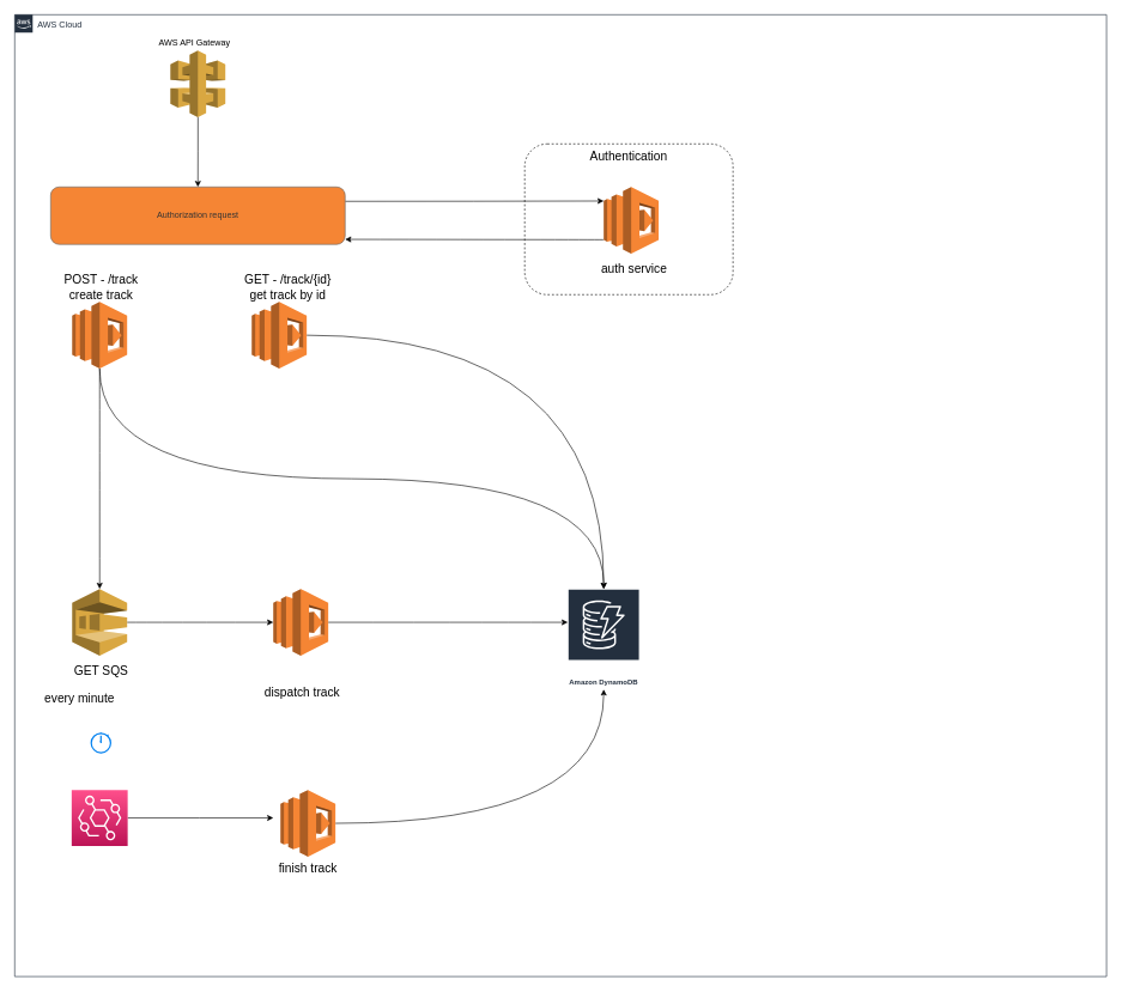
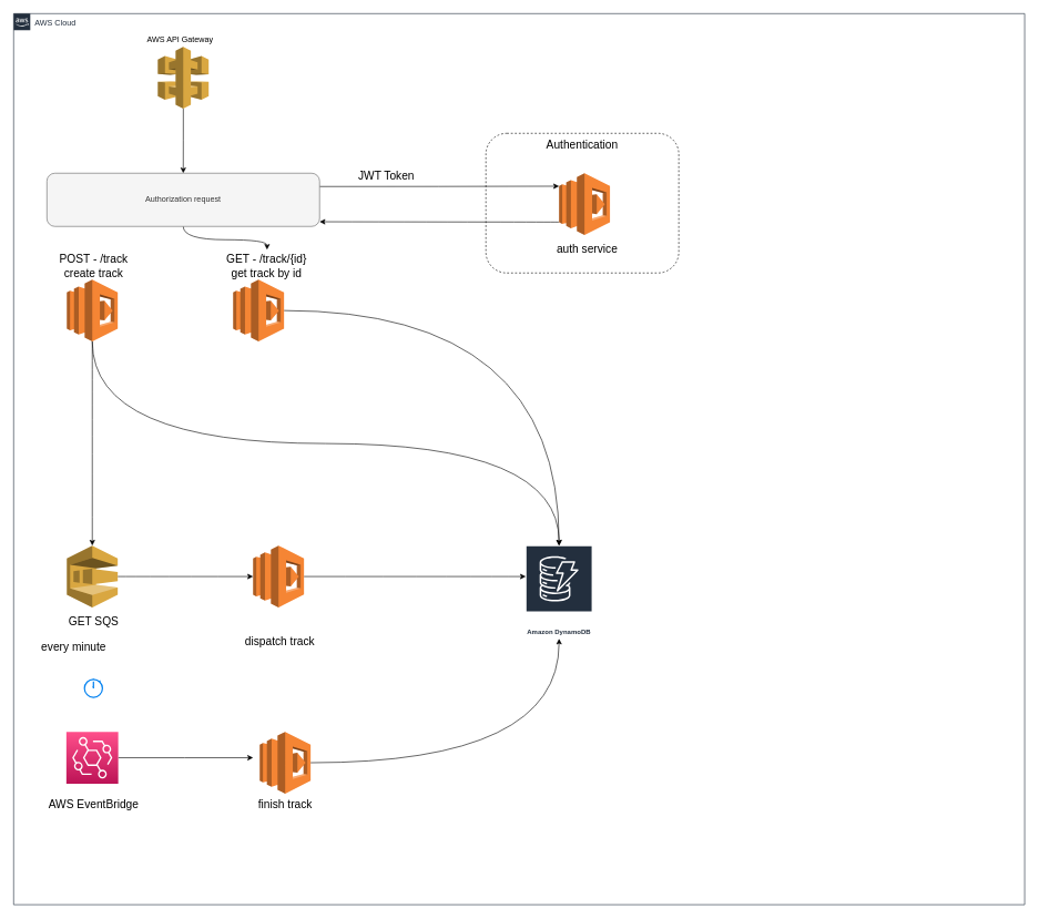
  <mxCell id="0" />
  <mxCell id="1" parent="0" />
  <mxCell id="2" style="edgeStyle=orthogonalEdgeStyle;rounded=1;orthogonalLoop=1;jettySize=auto;html=1;fontSize=17;curved=1;" parent="1" source="3" target="7" edge="1"><mxGeometry relative="1" as="geometry" /></mxCell>
  <mxCell id="3" value="" style="outlineConnect=0;dashed=0;verticalLabelPosition=bottom;verticalAlign=top;align=center;html=1;shape=mxgraph.aws3.api_gateway;fillColor=#D9A741;gradientColor=none;rounded=1;" parent="1" vertex="1"><mxGeometry x="236.75" y="70" width="76.5" height="93" as="geometry" /></mxCell>
  <mxCell id="4" value="AWS API Gateway" style="text;html=1;align=center;verticalAlign=middle;resizable=0;points=[];autosize=1;strokeColor=none;fillColor=none;rounded=1;" parent="1" vertex="1"><mxGeometry x="210" y="50" width="120" height="20" as="geometry" /></mxCell>
  <mxCell id="5" style="edgeStyle=orthogonalEdgeStyle;rounded=1;orthogonalLoop=1;jettySize=auto;html=1;exitX=1;exitY=0.25;exitDx=0;exitDy=0;entryX=0;entryY=0.21;entryDx=0;entryDy=0;entryPerimeter=0;fontSize=17;curved=1;" parent="1" source="7" target="9" edge="1"><mxGeometry relative="1" as="geometry" /></mxCell>
- <mxCell id="7" value="Authorization request" style="whiteSpace=wrap;html=1;fillColor=#f58534;fontColor=#333333;strokeColor=#666666;rounded=1;" parent="1" vertex="1"><mxGeometry x="70" y="260" width="410" height="80" as="geometry" /></mxCell>
+ <mxCell id="6" style="edgeStyle=orthogonalEdgeStyle;rounded=1;orthogonalLoop=1;jettySize=auto;html=1;entryX=0.507;entryY=0;entryDx=0;entryDy=0;entryPerimeter=0;fontSize=17;curved=1;" parent="1" source="7" target="17" edge="1"><mxGeometry relative="1" as="geometry" /></mxCell>
+ <mxCell id="7" value="Authorization request" style="whiteSpace=wrap;html=1;fillColor=#f5f5f5;fontColor=#333333;strokeColor=#666666;rounded=1;" parent="1" vertex="1"><mxGeometry x="70" y="260" width="410" height="80" as="geometry" /></mxCell>
  <mxCell id="8" style="edgeStyle=orthogonalEdgeStyle;rounded=1;orthogonalLoop=1;jettySize=auto;html=1;exitX=0;exitY=0.79;exitDx=0;exitDy=0;exitPerimeter=0;fontSize=17;curved=1;" parent="1" source="9" edge="1"><mxGeometry relative="1" as="geometry"><mxPoint x="480" y="333" as="targetPoint" /></mxGeometry></mxCell>
  <mxCell id="9" value="" style="outlineConnect=0;dashed=0;verticalLabelPosition=bottom;verticalAlign=top;align=center;html=1;shape=mxgraph.aws3.lambda;fillColor=#F58534;gradientColor=none;rounded=1;" parent="1" vertex="1"><mxGeometry x="840" y="260" width="76.5" height="93" as="geometry" /></mxCell>
  <mxCell id="10" style="edgeStyle=orthogonalEdgeStyle;rounded=1;orthogonalLoop=1;jettySize=auto;html=1;exitX=0.5;exitY=1;exitDx=0;exitDy=0;exitPerimeter=0;fontSize=17;curved=1;" parent="1" source="12" target="15" edge="1"><mxGeometry relative="1" as="geometry" /></mxCell>
  <mxCell id="11" style="edgeStyle=orthogonalEdgeStyle;rounded=1;orthogonalLoop=1;jettySize=auto;html=1;exitX=0.5;exitY=1;exitDx=0;exitDy=0;exitPerimeter=0;entryX=0.5;entryY=0;entryDx=0;entryDy=0;entryPerimeter=0;fontSize=17;curved=1;" parent="1" source="12" target="19" edge="1"><mxGeometry relative="1" as="geometry" /></mxCell>
  <mxCell id="12" value="" style="outlineConnect=0;dashed=0;verticalLabelPosition=bottom;verticalAlign=top;align=center;html=1;shape=mxgraph.aws3.lambda;fillColor=#F58534;gradientColor=none;rounded=1;" parent="1" vertex="1"><mxGeometry x="100" y="420" width="76.5" height="93" as="geometry" /></mxCell>
  <mxCell id="13" style="edgeStyle=orthogonalEdgeStyle;rounded=1;orthogonalLoop=1;jettySize=auto;html=1;fontSize=17;curved=1;" parent="1" source="14" target="15" edge="1"><mxGeometry relative="1" as="geometry" /></mxCell>
  <mxCell id="14" value="" style="outlineConnect=0;dashed=0;verticalLabelPosition=bottom;verticalAlign=top;align=center;html=1;shape=mxgraph.aws3.lambda;fillColor=#F58534;gradientColor=none;rounded=1;" parent="1" vertex="1"><mxGeometry x="350" y="420" width="76.5" height="93" as="geometry" /></mxCell>
  <mxCell id="15" value="Amazon DynamoDB" style="outlineConnect=0;fontColor=#232F3E;gradientColor=none;strokeColor=#ffffff;fillColor=#232F3E;dashed=0;verticalLabelPosition=middle;verticalAlign=bottom;align=center;html=1;whiteSpace=wrap;fontSize=10;fontStyle=1;spacing=3;shape=mxgraph.aws4.productIcon;prIcon=mxgraph.aws4.dynamodb;rounded=1;" parent="1" vertex="1"><mxGeometry x="790" y="820" width="100" height="140" as="geometry" /></mxCell>
  <mxCell id="16" value="POST - /track&lt;br&gt;create track" style="text;html=1;align=center;verticalAlign=middle;resizable=0;points=[];autosize=1;strokeColor=none;fillColor=none;fontSize=17;rounded=1;" parent="1" vertex="1"><mxGeometry x="80" y="375" width="120" height="50" as="geometry" /></mxCell>
  <mxCell id="17" value="GET - /track/{id}&lt;br&gt;get track by id" style="text;html=1;align=center;verticalAlign=middle;resizable=0;points=[];autosize=1;strokeColor=none;fillColor=none;fontSize=17;rounded=1;" parent="1" vertex="1"><mxGeometry x="330" y="375" width="140" height="50" as="geometry" /></mxCell>
  <mxCell id="18" style="edgeStyle=orthogonalEdgeStyle;rounded=1;orthogonalLoop=1;jettySize=auto;html=1;fontSize=17;curved=1;" parent="1" source="19" target="21" edge="1"><mxGeometry relative="1" as="geometry" /></mxCell>
  <mxCell id="19" value="" style="outlineConnect=0;dashed=0;verticalLabelPosition=bottom;verticalAlign=top;align=center;html=1;shape=mxgraph.aws3.sqs;fillColor=#D9A741;gradientColor=none;fontSize=17;rounded=1;" parent="1" vertex="1"><mxGeometry x="100" y="820" width="76.5" height="93" as="geometry" /></mxCell>
  <mxCell id="20" style="edgeStyle=orthogonalEdgeStyle;rounded=1;orthogonalLoop=1;jettySize=auto;html=1;exitX=1;exitY=0.5;exitDx=0;exitDy=0;exitPerimeter=0;fontSize=17;curved=1;" parent="1" source="21" target="15" edge="1"><mxGeometry relative="1" as="geometry"><Array as="points"><mxPoint x="720" y="867" /><mxPoint x="720" y="867" /></Array></mxGeometry></mxCell>
  <mxCell id="21" value="" style="outlineConnect=0;dashed=0;verticalLabelPosition=bottom;verticalAlign=top;align=center;html=1;shape=mxgraph.aws3.lambda;fillColor=#F58534;gradientColor=none;fontSize=17;rounded=1;" parent="1" vertex="1"><mxGeometry x="380" y="820" width="76.5" height="93" as="geometry" /></mxCell>
  <mxCell id="22" value="dispatch track" style="text;html=1;align=center;verticalAlign=middle;resizable=0;points=[];autosize=1;strokeColor=none;fillColor=none;fontSize=17;rounded=1;" parent="1" vertex="1"><mxGeometry x="360" y="950" width="120" height="30" as="geometry" /></mxCell>
  <mxCell id="23" value="auth service" style="text;html=1;align=center;verticalAlign=middle;resizable=0;points=[];autosize=1;strokeColor=none;fillColor=none;fontSize=17;rounded=1;" parent="1" vertex="1"><mxGeometry x="827" y="360" width="110" height="30" as="geometry" /></mxCell>
  <mxCell id="24" value="GET SQS" style="text;html=1;align=center;verticalAlign=middle;resizable=0;points=[];autosize=1;strokeColor=none;fillColor=none;fontSize=17;rounded=1;" parent="1" vertex="1"><mxGeometry x="95" y="920" width="90" height="30" as="geometry" /></mxCell>
  <mxCell id="25" style="edgeStyle=orthogonalEdgeStyle;rounded=1;orthogonalLoop=1;jettySize=auto;html=1;exitX=1;exitY=0.5;exitDx=0;exitDy=0;exitPerimeter=0;fontSize=17;curved=1;" parent="1" source="26" edge="1"><mxGeometry relative="1" as="geometry"><mxPoint x="380" y="1139" as="targetPoint" /></mxGeometry></mxCell>
  <mxCell id="26" value="" style="points=[[0,0,0],[0.25,0,0],[0.5,0,0],[0.75,0,0],[1,0,0],[0,1,0],[0.25,1,0],[0.5,1,0],[0.75,1,0],[1,1,0],[0,0.25,0],[0,0.5,0],[0,0.75,0],[1,0.25,0],[1,0.5,0],[1,0.75,0]];outlineConnect=0;fontColor=#232F3E;gradientColor=#FF4F8B;gradientDirection=north;fillColor=#BC1356;strokeColor=#ffffff;dashed=0;verticalLabelPosition=bottom;verticalAlign=top;align=center;html=1;fontSize=12;fontStyle=0;aspect=fixed;shape=mxgraph.aws4.resourceIcon;resIcon=mxgraph.aws4.eventbridge;rounded=1;" parent="1" vertex="1"><mxGeometry x="99.25" y="1100" width="78" height="78" as="geometry" /></mxCell>
+ <mxCell id="27" value="AWS EventBridge" style="text;html=1;align=center;verticalAlign=middle;resizable=0;points=[];autosize=1;strokeColor=none;fillColor=none;fontSize=17;rounded=1;" parent="1" vertex="1"><mxGeometry x="65" y="1195" width="150" height="30" as="geometry" /></mxCell>
  <mxCell id="28" style="edgeStyle=orthogonalEdgeStyle;rounded=1;orthogonalLoop=1;jettySize=auto;html=1;fontSize=17;curved=1;" parent="1" source="29" target="15" edge="1"><mxGeometry relative="1" as="geometry" /></mxCell>
  <mxCell id="29" value="" style="outlineConnect=0;dashed=0;verticalLabelPosition=bottom;verticalAlign=top;align=center;html=1;shape=mxgraph.aws3.lambda;fillColor=#F58534;gradientColor=none;fontSize=17;rounded=1;" parent="1" vertex="1"><mxGeometry x="390" y="1100" width="76.5" height="93" as="geometry" /></mxCell>
  <mxCell id="30" value="finish track" style="text;html=1;align=center;verticalAlign=middle;resizable=0;points=[];autosize=1;strokeColor=none;fillColor=none;fontSize=17;rounded=1;" parent="1" vertex="1"><mxGeometry x="378.25" y="1195" width="100" height="30" as="geometry" /></mxCell>
  <mxCell id="31" value="" style="html=1;verticalLabelPosition=bottom;align=center;labelBackgroundColor=#ffffff;verticalAlign=top;strokeWidth=2;strokeColor=#0080F0;shadow=0;dashed=0;shape=mxgraph.ios7.icons.stopwatch;fontSize=17;rounded=1;" parent="1" vertex="1"><mxGeometry x="126.5" y="1020" width="27" height="28.2" as="geometry" /></mxCell>
  <mxCell id="32" value="every minute" style="text;html=1;align=center;verticalAlign=middle;resizable=0;points=[];autosize=1;strokeColor=none;fillColor=none;fontSize=17;rounded=1;" parent="1" vertex="1"><mxGeometry x="55" y="958.2" width="110" height="30" as="geometry" /></mxCell>
  <mxCell id="33" value="AWS Cloud" style="points=[[0,0],[0.25,0],[0.5,0],[0.75,0],[1,0],[1,0.25],[1,0.5],[1,0.75],[1,1],[0.75,1],[0.5,1],[0.25,1],[0,1],[0,0.75],[0,0.5],[0,0.25]];outlineConnect=0;gradientColor=none;html=1;whiteSpace=wrap;fontSize=12;fontStyle=0;container=1;pointerEvents=0;collapsible=0;recursiveResize=0;shape=mxgraph.aws4.group;grIcon=mxgraph.aws4.group_aws_cloud_alt;strokeColor=#232F3E;fillColor=none;verticalAlign=top;align=left;spacingLeft=30;fontColor=#232F3E;dashed=0;rounded=1;" parent="1" vertex="1"><mxGeometry x="20" y="20" width="1520" height="1340" as="geometry" /></mxCell>
  <mxCell id="34" value="Authentication" style="fillColor=none;strokeColor=#000000;dashed=1;verticalAlign=top;fontStyle=0;fontColor=#000000;fontSize=17;rounded=1;" parent="33" vertex="1"><mxGeometry x="710" y="180" width="290" height="210" as="geometry" /></mxCell>
+ <mxCell id="35" value="JWT Token" style="text;html=1;align=center;verticalAlign=middle;resizable=0;points=[];autosize=1;strokeColor=none;fillColor=none;fontSize=17;rounded=1;" parent="33" vertex="1"><mxGeometry x="510" y="230" width="100" height="30" as="geometry" /></mxCell>
